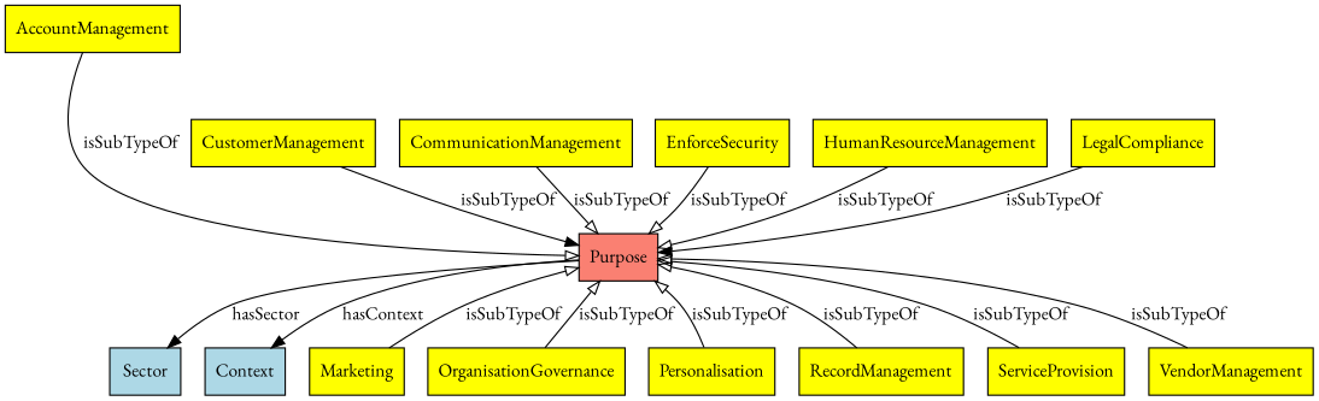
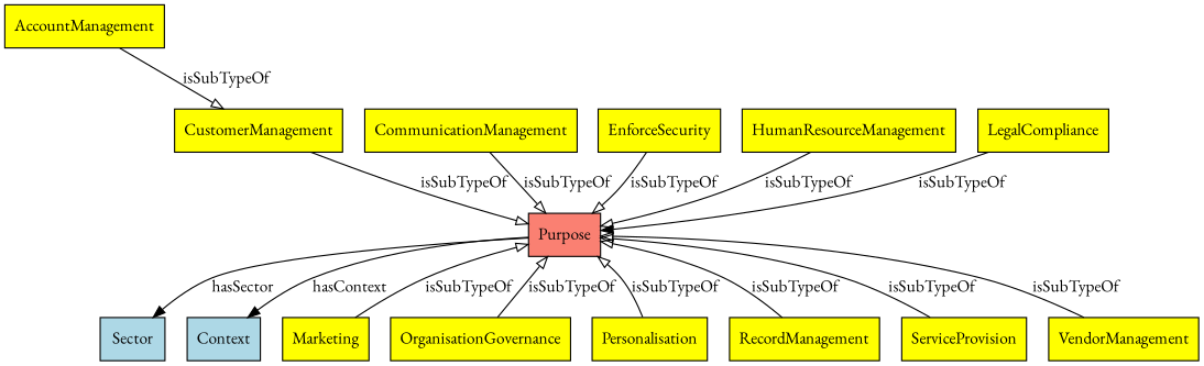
  digraph {
    fontname="EB Garamond"
    node [fillcolor=yellow fontname="EB Garamond" shape=rect style=filled]
    edge [fontname="EB Garamond" arrowhead=none]
    n1 [fillcolor=salmon label=Purpose]
    Sector [fillcolor=lightblue]
    Context [fillcolor=lightblue]
    Marketing
    OrganisationGovernance
    Personalisation
    RecordManagement
    ServiceProvision
    VendorManagement
    AccountManagement
    CommunicationManagement
    CustomerManagement
    EnforceSecurity
    HumanResourceManagement
    LegalCompliance
    n1 -> Sector [label=hasSector arrowhead=""]
    n1 -> Context [label=hasContext arrowhead=""]
    n1 -> Marketing [arrowtail=onormal dir=both label=isSubTypeOf]
    n1 -> OrganisationGovernance [arrowtail=onormal dir=both label=isSubTypeOf]
    n1 -> Personalisation [arrowtail=onormal dir=both label=isSubTypeOf]
    n1 -> RecordManagement [arrowtail=onormal dir=both label=isSubTypeOf]
    n1 -> ServiceProvision [arrowtail=onormal dir=both label=isSubTypeOf]
    n1 -> VendorManagement [arrowtail=onormal dir=both label=isSubTypeOf]
-   AccountManagement -> n1 [arrowhead=onormal label=isSubTypeOf]
+   AccountManagement -> CustomerManagement [arrowhead=onormal label=isSubTypeOf]
    CommunicationManagement -> n1 [arrowhead=onormal label=isSubTypeOf]
-   CustomerManagement -> n1 [arrowhead=normal label=isSubTypeOf]
+   CustomerManagement -> n1 [arrowhead=onormal label=isSubTypeOf]
    EnforceSecurity -> n1 [arrowhead=onormal label=isSubTypeOf]
    HumanResourceManagement -> n1 [arrowhead=onormal label=isSubTypeOf]
    LegalCompliance -> n1 [arrowhead=normal label=isSubTypeOf]
  }
